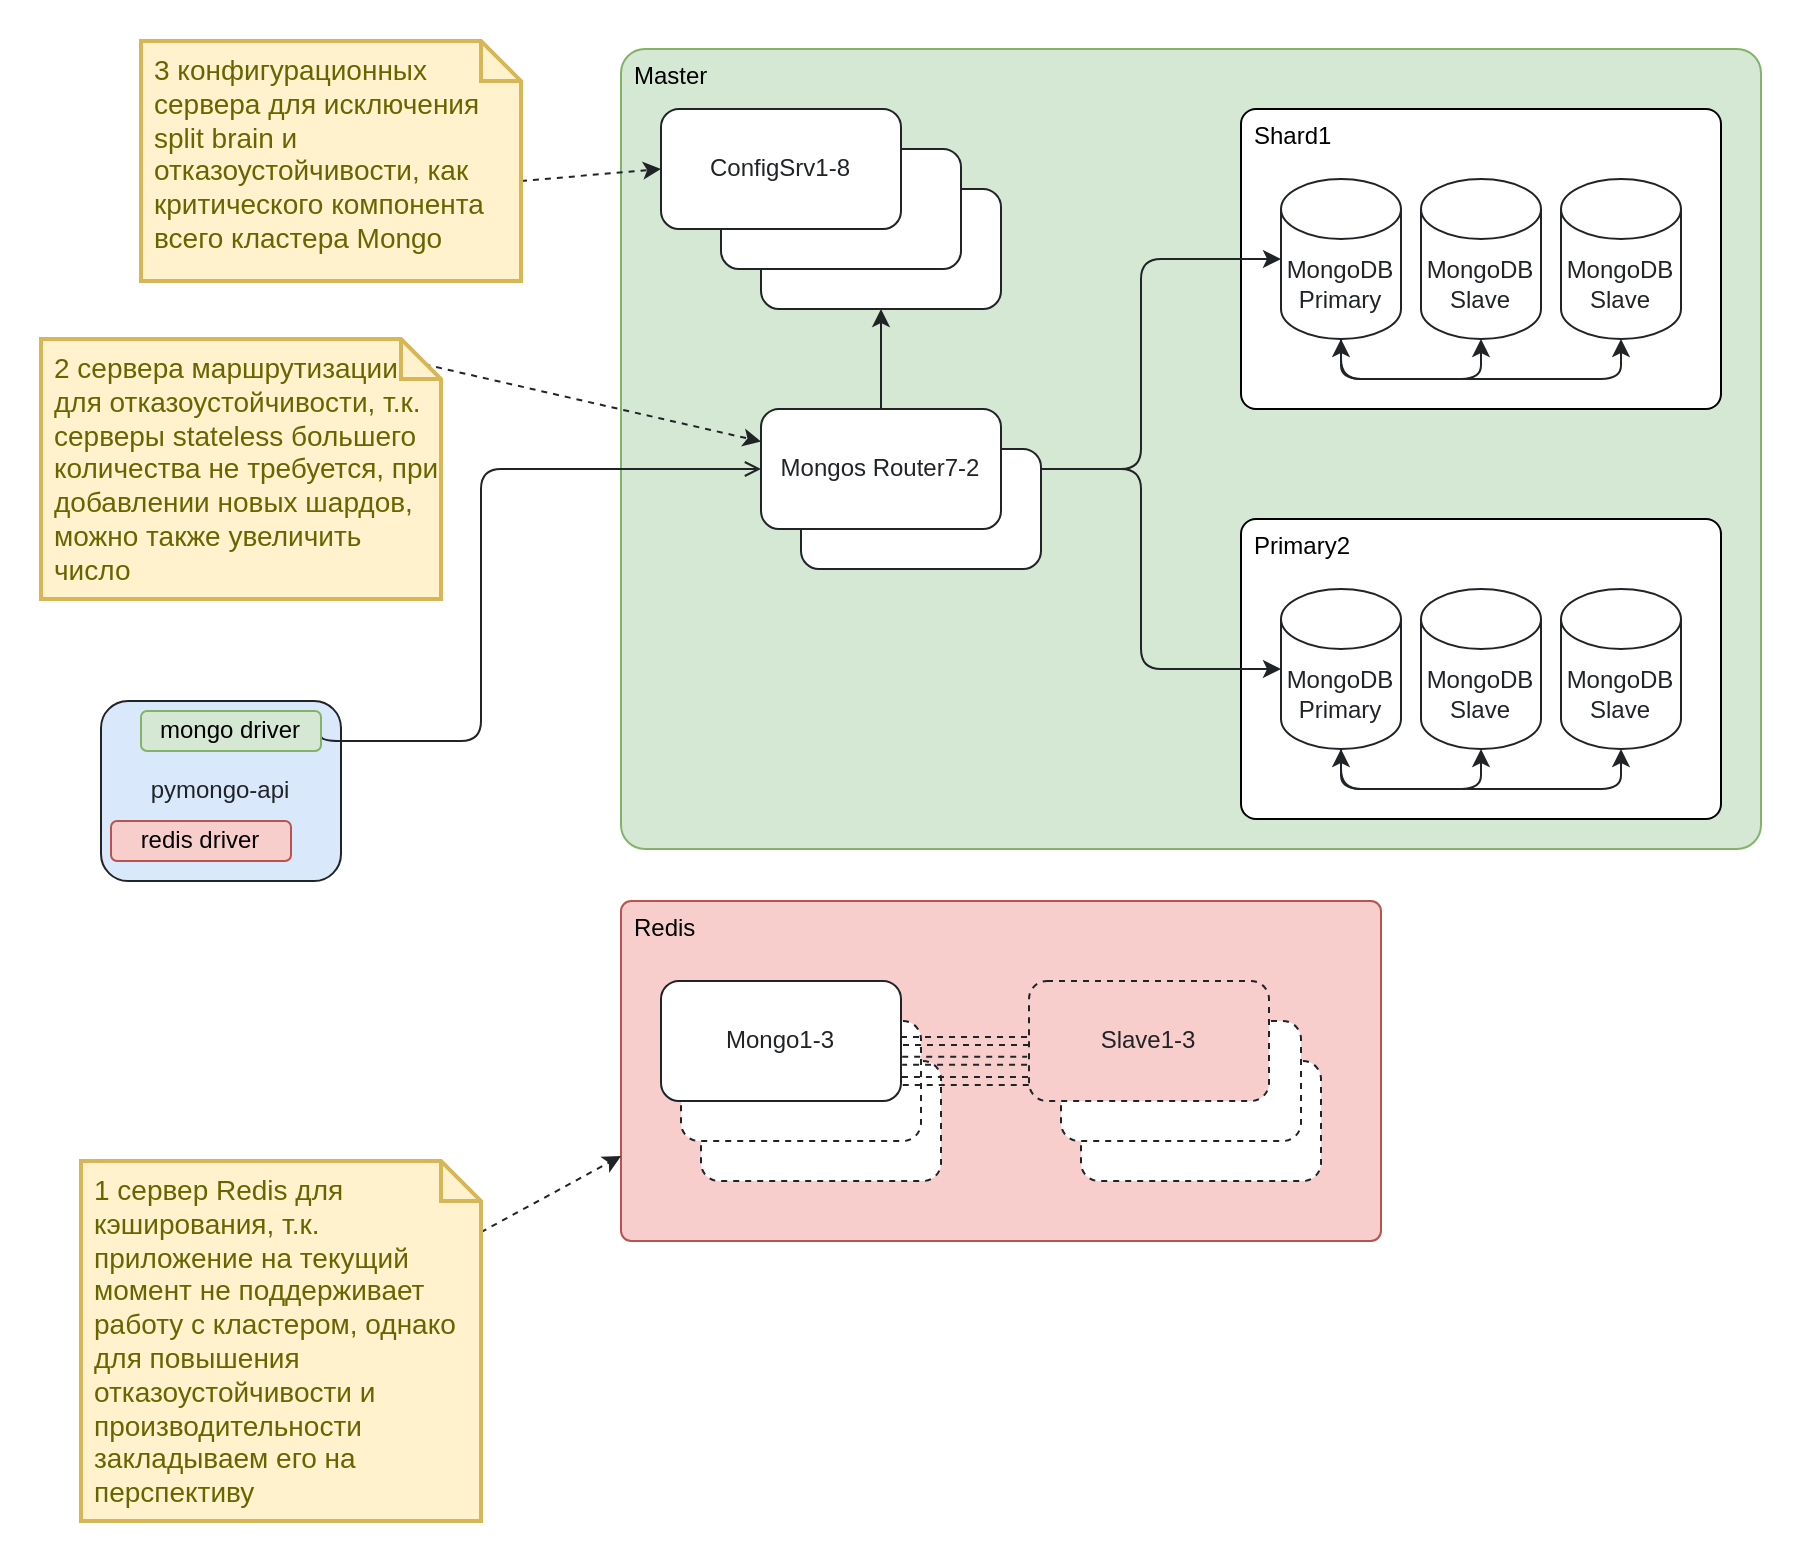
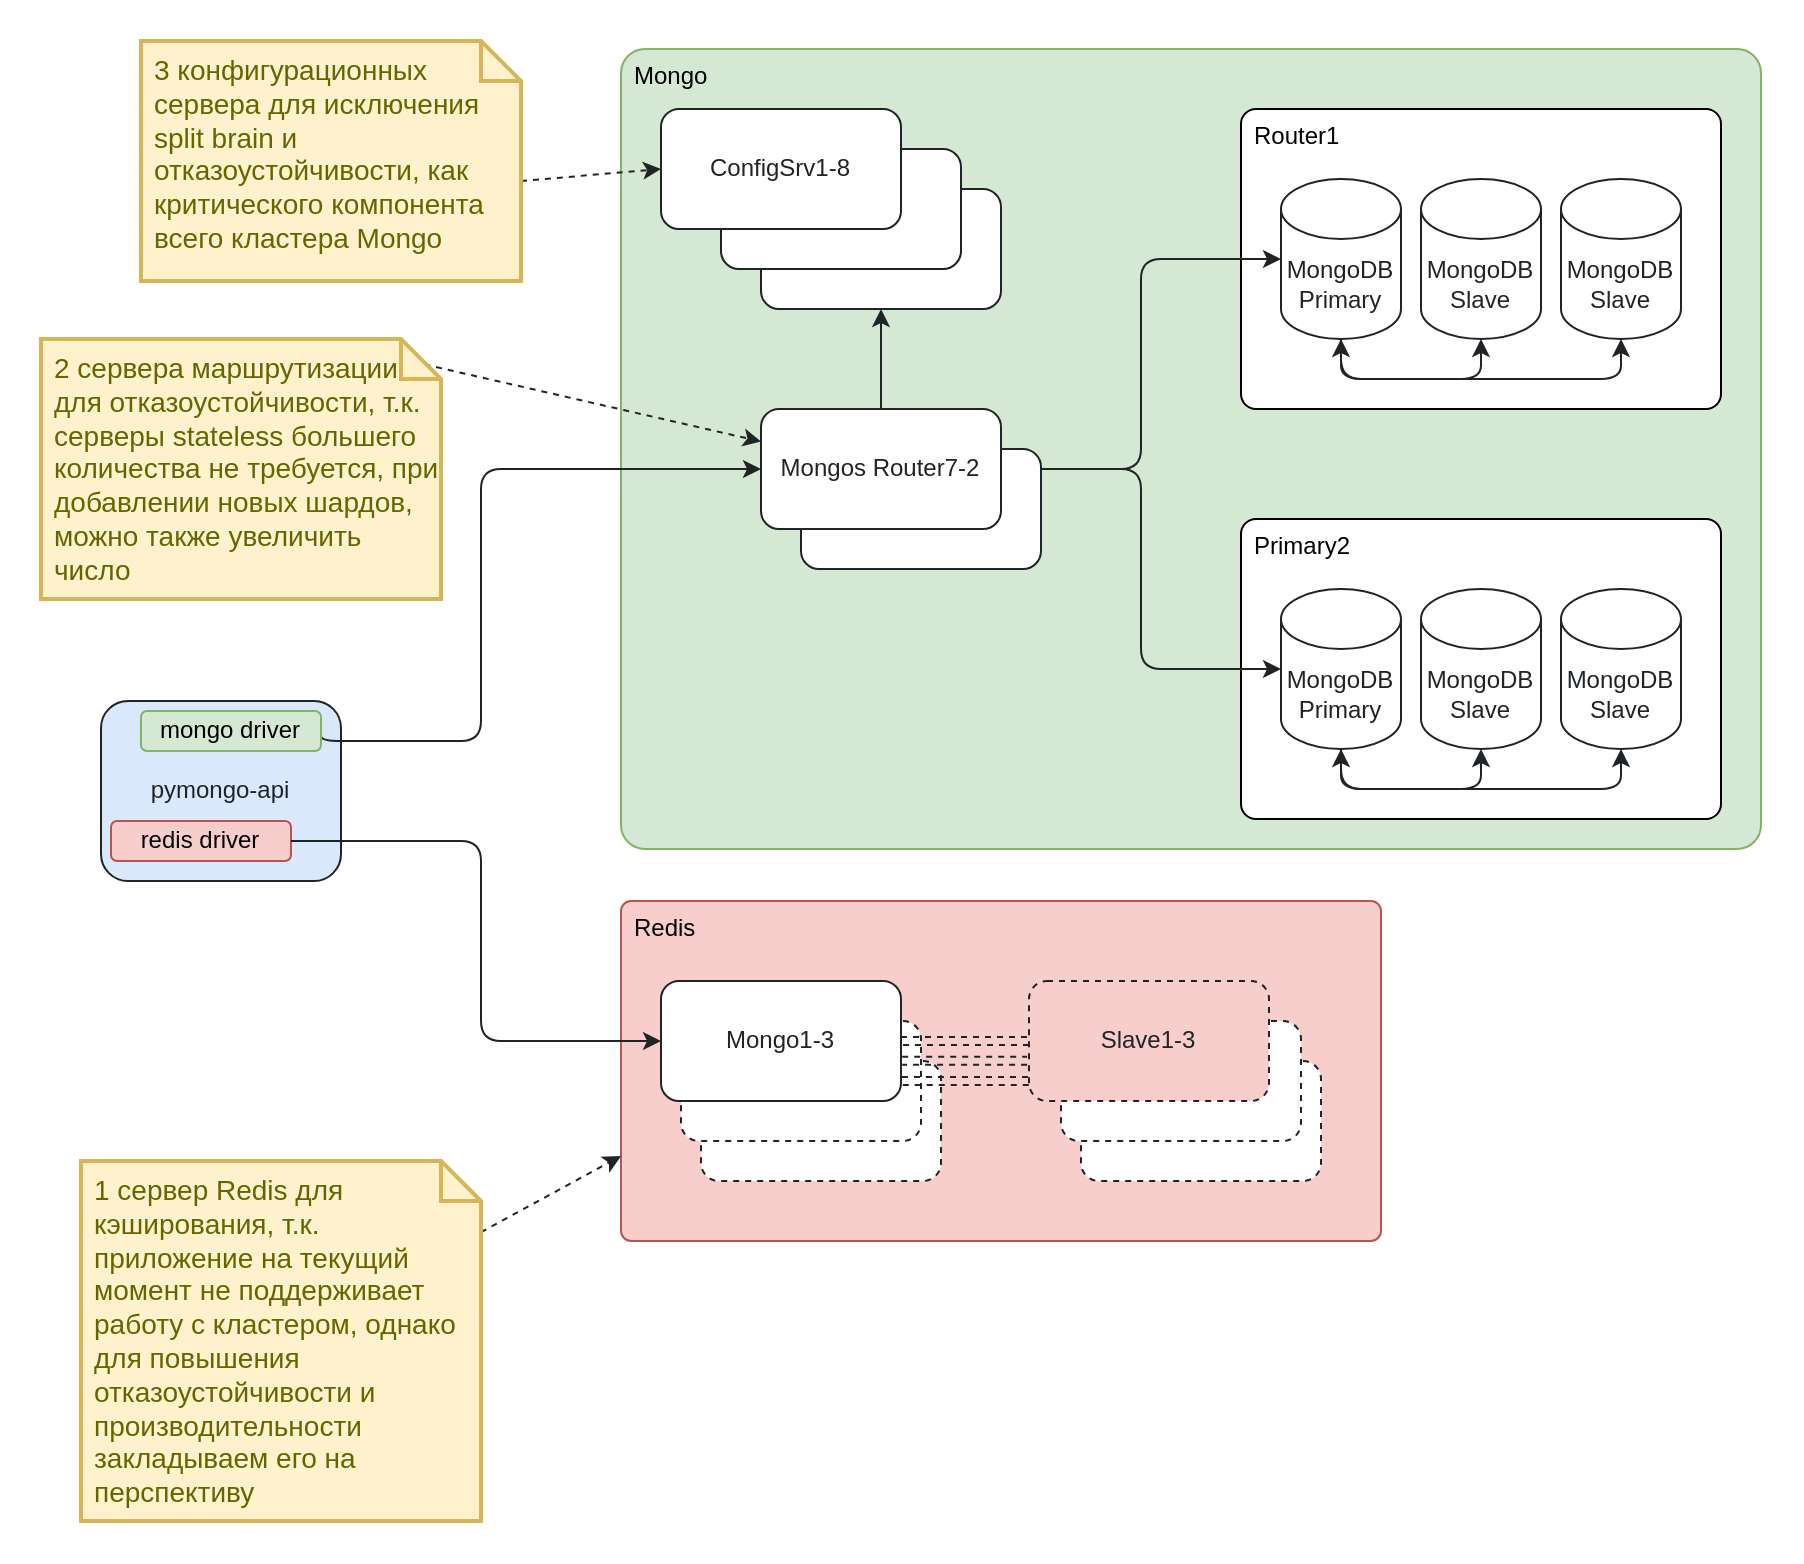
  <mxCell id="0" />
  <mxCell id="1" parent="0" />
- <mxCell id="2" value="Master" style="rounded=1;whiteSpace=wrap;html=1;align=left;verticalAlign=top;spacingLeft=5;strokeColor=#82b366;fillColor=#d5e8d4;arcSize=3;imageHeight=24;" parent="1" vertex="1"><mxGeometry x="310" y="24" width="570" height="400" as="geometry" /></mxCell>
+ <mxCell id="2" value="Mongo" style="rounded=1;whiteSpace=wrap;html=1;align=left;verticalAlign=top;spacingLeft=5;strokeColor=#82b366;fillColor=#d5e8d4;arcSize=3;imageHeight=24;" parent="1" vertex="1"><mxGeometry x="310" y="24" width="570" height="400" as="geometry" /></mxCell>
  <mxCell id="3" value="&lt;span style=&quot;&quot;&gt;&lt;font&gt;Primary2&lt;/font&gt;&lt;/span&gt;" style="rounded=1;whiteSpace=wrap;html=1;verticalAlign=top;align=left;spacingLeft=5;arcSize=5;" parent="1" vertex="1"><mxGeometry x="620" y="259" width="240" height="150" as="geometry" /></mxCell>
- <mxCell id="4" value="&lt;font&gt;Shard1&lt;/font&gt;" style="rounded=1;whiteSpace=wrap;html=1;align=left;verticalAlign=top;spacingLeft=5;arcSize=5;imageHeight=24;" parent="1" vertex="1"><mxGeometry x="620" y="54" width="240" height="150" as="geometry" /></mxCell>
+ <mxCell id="4" value="&lt;font&gt;Router1&lt;/font&gt;" style="rounded=1;whiteSpace=wrap;html=1;align=left;verticalAlign=top;spacingLeft=5;arcSize=5;imageHeight=24;" parent="1" vertex="1"><mxGeometry x="620" y="54" width="240" height="150" as="geometry" /></mxCell>
  <mxCell id="5" value="MongoDB&lt;div&gt;Primary&lt;br&gt;&lt;/div&gt;" style="shape=cylinder3;whiteSpace=wrap;html=1;boundedLbl=1;backgroundOutline=1;size=15;strokeColor=#212427;fontColor=#212427;" parent="1" vertex="1"><mxGeometry x="640" y="294" width="60" height="80" as="geometry" /></mxCell>
  <mxCell id="6" value="pymongo-api" style="rounded=1;whiteSpace=wrap;html=1;strokeColor=#212427;fontColor=#212427;fillColor=#dae8fc;" parent="1" vertex="1"><mxGeometry x="50" y="350" width="120" height="90" as="geometry" /></mxCell>
  <mxCell id="7" value="MongoDB&lt;div&gt;Primary&lt;/div&gt;" style="shape=cylinder3;whiteSpace=wrap;html=1;boundedLbl=1;backgroundOutline=1;size=15;strokeColor=#212427;fontColor=#212427;" parent="1" vertex="1"><mxGeometry x="640" y="89" width="60" height="80" as="geometry" /></mxCell>
  <mxCell id="8" value="" style="edgeStyle=orthogonalEdgeStyle;rounded=0;orthogonalLoop=1;jettySize=auto;html=1;strokeColor=#212427;" parent="1" source="21" target="9" edge="1"><mxGeometry relative="1" as="geometry" /></mxCell>
  <mxCell id="9" value="ConfigSrv1" style="rounded=1;whiteSpace=wrap;html=1;strokeColor=#212427;fontColor=#212427;" parent="1" vertex="1"><mxGeometry x="380" y="94" width="120" height="60" as="geometry" /></mxCell>
  <mxCell id="10" style="edgeStyle=orthogonalEdgeStyle;rounded=1;orthogonalLoop=1;jettySize=auto;html=1;entryX=0;entryY=0.5;entryDx=0;entryDy=0;entryPerimeter=0;curved=0;strokeColor=#212427;" parent="1" source="21" target="7" edge="1"><mxGeometry relative="1" as="geometry" /></mxCell>
  <mxCell id="11" style="edgeStyle=orthogonalEdgeStyle;rounded=1;orthogonalLoop=1;jettySize=auto;html=1;entryX=0;entryY=0.5;entryDx=0;entryDy=0;entryPerimeter=0;curved=0;strokeColor=#212427;" parent="1" source="21" target="5" edge="1"><mxGeometry relative="1" as="geometry" /></mxCell>
  <mxCell id="12" value="ConfigSrv1" style="rounded=1;whiteSpace=wrap;html=1;strokeColor=#212427;fontColor=#212427;" parent="1" vertex="1"><mxGeometry x="360" y="74" width="120" height="60" as="geometry" /></mxCell>
  <mxCell id="13" value="ConfigSrv1-8" style="rounded=1;whiteSpace=wrap;html=1;strokeColor=#212427;fontColor=#212427;" parent="1" vertex="1"><mxGeometry x="330" y="54" width="120" height="60" as="geometry" /></mxCell>
  <mxCell id="14" style="rounded=0;orthogonalLoop=1;jettySize=auto;html=1;entryX=0;entryY=0.5;entryDx=0;entryDy=0;fontFamily=Helvetica;fontSize=12;fontColor=#212427;dashed=1;strokeColor=#212427;exitX=0;exitY=0;exitDx=190;exitDy=70;exitPerimeter=0;" parent="1" source="15" target="13" edge="1"><mxGeometry relative="1" as="geometry"><mxPoint x="300" y="67.2" as="sourcePoint" /></mxGeometry></mxCell>
  <mxCell id="15" value="3 конфигурационных сервера для исключения split brain и отказоустойчивости, как критического компонента всего кластера Mongo" style="shape=note;strokeWidth=2;fontSize=14;size=20;whiteSpace=wrap;html=1;fillColor=#fff2cc;strokeColor=#d6b656;fontColor=#666600;rounded=1;align=left;verticalAlign=top;spacingLeft=5;fontFamily=Helvetica;" parent="1" vertex="1"><mxGeometry x="70" y="20" width="190" height="120" as="geometry" /></mxCell>
  <mxCell id="16" value="MongoDB&lt;div&gt;Slave&lt;/div&gt;" style="shape=cylinder3;whiteSpace=wrap;html=1;boundedLbl=1;backgroundOutline=1;size=15;strokeColor=#212427;fontColor=#212427;" parent="1" vertex="1"><mxGeometry x="710" y="89" width="60" height="80" as="geometry" /></mxCell>
  <mxCell id="17" value="MongoDB&lt;div&gt;Slave&lt;/div&gt;" style="shape=cylinder3;whiteSpace=wrap;html=1;boundedLbl=1;backgroundOutline=1;size=15;strokeColor=#212427;fontColor=#212427;" parent="1" vertex="1"><mxGeometry x="780" y="89" width="60" height="80" as="geometry" /></mxCell>
  <mxCell id="18" value="MongoDB&lt;div&gt;Slave&lt;/div&gt;" style="shape=cylinder3;whiteSpace=wrap;html=1;boundedLbl=1;backgroundOutline=1;size=15;strokeColor=#212427;fontColor=#212427;" parent="1" vertex="1"><mxGeometry x="710" y="294" width="60" height="80" as="geometry" /></mxCell>
  <mxCell id="19" value="MongoDB&lt;div&gt;Slave&lt;/div&gt;" style="shape=cylinder3;whiteSpace=wrap;html=1;boundedLbl=1;backgroundOutline=1;size=15;strokeColor=#212427;fontColor=#212427;" parent="1" vertex="1"><mxGeometry x="780" y="294" width="60" height="80" as="geometry" /></mxCell>
  <mxCell id="20" value="Mongos Router" style="rounded=1;whiteSpace=wrap;html=1;strokeColor=#212427;fontColor=#212427;" parent="1" vertex="1"><mxGeometry x="400" y="224" width="120" height="60" as="geometry" /></mxCell>
  <mxCell id="21" value="Mongos Router7-2" style="rounded=1;whiteSpace=wrap;html=1;strokeColor=#212427;fontColor=#212427;" parent="1" vertex="1"><mxGeometry x="380" y="204" width="120" height="60" as="geometry" /></mxCell>
  <mxCell id="22" style="rounded=0;orthogonalLoop=1;jettySize=auto;html=1;exitX=0;exitY=0;exitDx=180;exitDy=10;exitPerimeter=0;dashed=1;strokeColor=#212427;" parent="1" source="23" target="21" edge="1"><mxGeometry relative="1" as="geometry" /></mxCell>
  <mxCell id="23" value="2 сервера маршрутизации для отказоустойчивости, т.к. серверы stateless большего количества не требуется, при добавлении новых шардов, можно также увеличить число" style="shape=note;strokeWidth=2;fontSize=14;size=20;whiteSpace=wrap;html=1;fillColor=#fff2cc;strokeColor=#d6b656;fontColor=#666600;rounded=1;align=left;verticalAlign=top;spacingLeft=5;fontFamily=Helvetica;" parent="1" vertex="1"><mxGeometry x="20" y="169" width="200" height="130" as="geometry" /></mxCell>
  <mxCell id="24" style="edgeStyle=orthogonalEdgeStyle;rounded=1;orthogonalLoop=1;jettySize=auto;html=1;entryX=0.5;entryY=1;entryDx=0;entryDy=0;entryPerimeter=0;curved=0;exitX=0.5;exitY=1;exitDx=0;exitDy=0;exitPerimeter=0;strokeColor=#212427;" parent="1" source="7" target="16" edge="1"><mxGeometry relative="1" as="geometry" /></mxCell>
  <mxCell id="25" style="edgeStyle=orthogonalEdgeStyle;rounded=1;orthogonalLoop=1;jettySize=auto;html=1;entryX=0.5;entryY=1;entryDx=0;entryDy=0;entryPerimeter=0;curved=0;exitX=0.5;exitY=1;exitDx=0;exitDy=0;exitPerimeter=0;startArrow=classic;startFill=1;strokeColor=#212427;" parent="1" source="7" target="17" edge="1"><mxGeometry relative="1" as="geometry"><mxPoint x="680" y="179" as="sourcePoint" /><mxPoint x="750" y="179" as="targetPoint" /></mxGeometry></mxCell>
  <mxCell id="26" style="edgeStyle=orthogonalEdgeStyle;rounded=1;orthogonalLoop=1;jettySize=auto;html=1;entryX=0.5;entryY=1;entryDx=0;entryDy=0;entryPerimeter=0;exitX=0.5;exitY=1;exitDx=0;exitDy=0;exitPerimeter=0;curved=0;strokeColor=#212427;startArrow=classic;startFill=1;" parent="1" source="5" target="18" edge="1"><mxGeometry relative="1" as="geometry" /></mxCell>
  <mxCell id="27" style="edgeStyle=orthogonalEdgeStyle;rounded=1;orthogonalLoop=1;jettySize=auto;html=1;entryX=0.5;entryY=1;entryDx=0;entryDy=0;entryPerimeter=0;exitX=0.5;exitY=1;exitDx=0;exitDy=0;exitPerimeter=0;curved=0;strokeColor=#212427;" parent="1" source="5" target="19" edge="1"><mxGeometry relative="1" as="geometry"><mxPoint x="680" y="384" as="sourcePoint" /><mxPoint x="750" y="384" as="targetPoint" /></mxGeometry></mxCell>
- <mxCell id="28" style="edgeStyle=orthogonalEdgeStyle;rounded=1;orthogonalLoop=1;jettySize=auto;html=1;exitX=1;exitY=0.5;exitDx=0;exitDy=0;entryX=0;entryY=0.5;entryDx=0;entryDy=0;strokeColor=#212427;fontColor=#212427;curved=0;endArrow=open;" parent="1" source="36" target="21" edge="1"><mxGeometry relative="1" as="geometry"><Array as="points"><mxPoint x="240" y="370" /><mxPoint x="240" y="234" /></Array></mxGeometry></mxCell>
+ <mxCell id="28" style="edgeStyle=orthogonalEdgeStyle;rounded=1;orthogonalLoop=1;jettySize=auto;html=1;exitX=1;exitY=0.5;exitDx=0;exitDy=0;entryX=0;entryY=0.5;entryDx=0;entryDy=0;strokeColor=#212427;fontColor=#212427;curved=0;" parent="1" source="36" target="21" edge="1"><mxGeometry relative="1" as="geometry"><Array as="points"><mxPoint x="240" y="370" /><mxPoint x="240" y="234" /></Array></mxGeometry></mxCell>
  <mxCell id="29" value="Redis" style="rounded=1;whiteSpace=wrap;html=1;align=left;verticalAlign=top;spacingLeft=5;strokeColor=#b85450;fillColor=#f8cecc;arcSize=3;imageHeight=24;" vertex="1" parent="1"><mxGeometry x="310" y="450" width="380" height="170" as="geometry" /></mxCell>
  <mxCell id="30" value="Master3" style="rounded=1;whiteSpace=wrap;html=1;strokeColor=#212427;fontColor=#212427;dashed=1;" vertex="1" parent="1"><mxGeometry x="350" y="530" width="120" height="60" as="geometry" /></mxCell>
  <mxCell id="31" value="Master2" style="rounded=1;whiteSpace=wrap;html=1;strokeColor=#212427;fontColor=#212427;dashed=1;" vertex="1" parent="1"><mxGeometry x="340" y="510" width="120" height="60" as="geometry" /></mxCell>
  <mxCell id="32" value="Mongo1-3" style="rounded=1;whiteSpace=wrap;html=1;strokeColor=#212427;fontColor=#212427;" vertex="1" parent="1"><mxGeometry x="330" y="490" width="120" height="60" as="geometry" /></mxCell>
  <mxCell id="33" value="Slave3" style="rounded=1;whiteSpace=wrap;html=1;strokeColor=#212427;fontColor=#212427;dashed=1;" vertex="1" parent="1"><mxGeometry x="540" y="530" width="120" height="60" as="geometry" /></mxCell>
  <mxCell id="34" value="Slave2" style="rounded=1;whiteSpace=wrap;html=1;strokeColor=#212427;fontColor=#212427;dashed=1;" vertex="1" parent="1"><mxGeometry x="530" y="510" width="120" height="60" as="geometry" /></mxCell>
  <mxCell id="35" value="Slave1-3" style="rounded=1;whiteSpace=wrap;html=1;strokeColor=#212427;fontColor=#212427;dashed=1;fillColor=#f8cecc;" vertex="1" parent="1"><mxGeometry x="514" y="490" width="120" height="60" as="geometry" /></mxCell>
  <mxCell id="36" value="mongo driver" style="rounded=1;whiteSpace=wrap;html=1;strokeColor=#82b366;fillColor=#d5e8d4;" vertex="1" parent="1"><mxGeometry x="70" y="355" width="90" height="20" as="geometry" /></mxCell>
  <mxCell id="37" value="redis driver" style="rounded=1;whiteSpace=wrap;html=1;strokeColor=#b85450;fillColor=#f8cecc;" vertex="1" parent="1"><mxGeometry x="55" y="410" width="90" height="20" as="geometry" /></mxCell>
+ <mxCell id="38" style="edgeStyle=orthogonalEdgeStyle;rounded=1;orthogonalLoop=1;jettySize=auto;html=1;curved=0;entryX=0;entryY=0.5;entryDx=0;entryDy=0;exitX=1;exitY=0.5;exitDx=0;exitDy=0;strokeColor=#212427;" edge="1" parent="1" source="37" target="32"><mxGeometry relative="1" as="geometry"><Array as="points"><mxPoint x="240" y="420" /><mxPoint x="240" y="520" /></Array></mxGeometry></mxCell>
  <mxCell id="39" value="" style="shape=link;html=1;rounded=1;dashed=1;strokeColor=#212427;align=center;verticalAlign=middle;fontFamily=Helvetica;fontSize=11;fontColor=default;labelBackgroundColor=default;endArrow=classic;exitX=1;exitY=0.5;exitDx=0;exitDy=0;entryX=0;entryY=0.5;entryDx=0;entryDy=0;" edge="1" parent="1" source="32" target="35"><mxGeometry width="100" relative="1" as="geometry"><mxPoint x="514" y="740" as="sourcePoint" /><mxPoint x="614" y="740" as="targetPoint" /></mxGeometry></mxCell>
  <mxCell id="40" value="" style="shape=link;html=1;rounded=1;dashed=1;strokeColor=#212427;align=center;verticalAlign=middle;fontFamily=Helvetica;fontSize=11;fontColor=default;labelBackgroundColor=default;endArrow=classic;exitX=1.005;exitY=0.665;exitDx=0;exitDy=0;entryX=-0.008;entryY=0.665;entryDx=0;entryDy=0;exitPerimeter=0;entryPerimeter=0;" edge="1" parent="1" source="32" target="35"><mxGeometry width="100" relative="1" as="geometry"><mxPoint x="460" y="530" as="sourcePoint" /><mxPoint x="524" y="530" as="targetPoint" /></mxGeometry></mxCell>
  <mxCell id="41" value="" style="shape=link;html=1;rounded=1;dashed=1;strokeColor=#212427;align=center;verticalAlign=middle;fontFamily=Helvetica;fontSize=11;fontColor=default;labelBackgroundColor=default;endArrow=classic;exitX=1.004;exitY=0.834;exitDx=0;exitDy=0;entryX=-0.001;entryY=0.834;entryDx=0;entryDy=0;exitPerimeter=0;entryPerimeter=0;" edge="1" parent="1" source="32" target="35"><mxGeometry width="100" relative="1" as="geometry"><mxPoint x="461" y="540" as="sourcePoint" /><mxPoint x="523" y="540" as="targetPoint" /></mxGeometry></mxCell>
  <mxCell id="42" style="edgeStyle=none;shape=connector;rounded=1;orthogonalLoop=1;jettySize=auto;html=1;entryX=0;entryY=0.75;entryDx=0;entryDy=0;dashed=1;strokeColor=#212427;align=center;verticalAlign=middle;fontFamily=Helvetica;fontSize=11;fontColor=default;labelBackgroundColor=default;endArrow=classic;" edge="1" parent="1" source="43" target="29"><mxGeometry relative="1" as="geometry" /></mxCell>
  <mxCell id="43" value="1 сервер Redis для кэширования, т.к. приложение на текущий момент не поддерживает работу с кластером, однако для повышения отказоустойчивости и производительности закладываем его на перспективу" style="shape=note;strokeWidth=2;fontSize=14;size=20;whiteSpace=wrap;html=1;fillColor=#fff2cc;strokeColor=#d6b656;fontColor=#666600;rounded=1;align=left;verticalAlign=top;spacingLeft=5;fontFamily=Helvetica;" vertex="1" parent="1"><mxGeometry x="40" y="580" width="200" height="180" as="geometry" /></mxCell>
